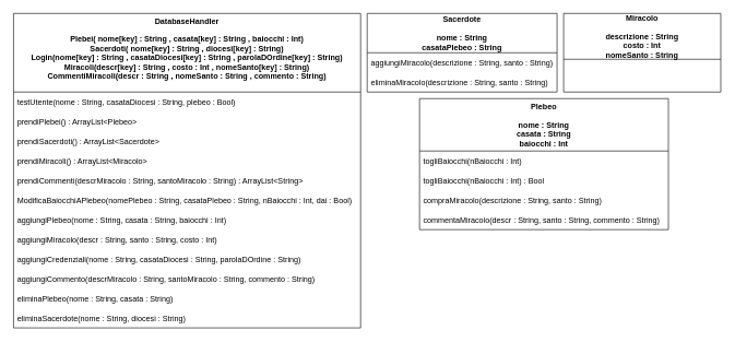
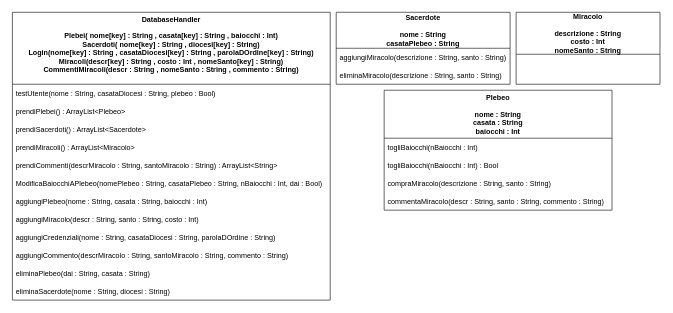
  <mxCell id="0" />
  <mxCell id="1" parent="0" />
  <mxCell id="2" value="Plebeo&#10;&#10;nome : String&#10;casata : String&#10;baiocchi : Int" style="swimlane;fontStyle=1;childLayout=stackLayout;horizontal=1;startSize=80;horizontalStack=0;resizeParent=1;resizeParentMax=0;resizeLast=0;collapsible=1;marginBottom=0;hachureGap=4;" parent="1" vertex="1"><mxGeometry x="640" y="150" width="380" height="200" as="geometry" /></mxCell>
  <mxCell id="3" value="togliBaiocchi(nBaiocchi : Int)" style="text;strokeColor=none;fillColor=none;align=left;verticalAlign=middle;spacingLeft=4;spacingRight=4;overflow=hidden;points=[[0,0.5],[1,0.5]];portConstraint=eastwest;rotatable=0;hachureGap=4;" parent="2" vertex="1"><mxGeometry y="80" width="380" height="30" as="geometry" /></mxCell>
  <mxCell id="4" value="togliBaiocchi(nBaiocchi : Int) : Bool" style="text;strokeColor=none;fillColor=none;align=left;verticalAlign=middle;spacingLeft=4;spacingRight=4;overflow=hidden;points=[[0,0.5],[1,0.5]];portConstraint=eastwest;rotatable=0;hachureGap=4;" parent="2" vertex="1"><mxGeometry y="110" width="380" height="30" as="geometry" /></mxCell>
  <mxCell id="5" value="compraMiracolo(descrizione : String, santo : String)" style="text;strokeColor=none;fillColor=none;align=left;verticalAlign=middle;spacingLeft=4;spacingRight=4;overflow=hidden;points=[[0,0.5],[1,0.5]];portConstraint=eastwest;rotatable=0;hachureGap=4;" parent="2" vertex="1"><mxGeometry y="140" width="380" height="30" as="geometry" /></mxCell>
  <mxCell id="6" value="commentaMiracolo(descr : String, santo : String, commento : String)" style="text;strokeColor=none;fillColor=none;align=left;verticalAlign=middle;spacingLeft=4;spacingRight=4;overflow=hidden;points=[[0,0.5],[1,0.5]];portConstraint=eastwest;rotatable=0;hachureGap=4;" parent="2" vertex="1"><mxGeometry y="170" width="380" height="30" as="geometry" /></mxCell>
  <mxCell id="7" value="Sacerdote&#10;&#10;nome : String&#10;casataPlebeo : String" style="swimlane;fontStyle=1;childLayout=stackLayout;horizontal=1;startSize=60;horizontalStack=0;resizeParent=1;resizeParentMax=0;resizeLast=0;collapsible=1;marginBottom=0;hachureGap=4;" parent="1" vertex="1"><mxGeometry x="560" y="20" width="290" height="120" as="geometry" /></mxCell>
  <mxCell id="8" value="aggiungiMiracolo(descrizione : String, santo : String)" style="text;strokeColor=none;fillColor=none;align=left;verticalAlign=middle;spacingLeft=4;spacingRight=4;overflow=hidden;points=[[0,0.5],[1,0.5]];portConstraint=eastwest;rotatable=0;hachureGap=4;" parent="7" vertex="1"><mxGeometry y="60" width="290" height="30" as="geometry" /></mxCell>
  <mxCell id="9" value="eliminaMiracolo(descrizione : String, santo : String)" style="text;strokeColor=none;fillColor=none;align=left;verticalAlign=middle;spacingLeft=4;spacingRight=4;overflow=hidden;points=[[0,0.5],[1,0.5]];portConstraint=eastwest;rotatable=0;hachureGap=4;" parent="7" vertex="1"><mxGeometry y="90" width="290" height="30" as="geometry" /></mxCell>
  <mxCell id="10" value="Miracolo&#10;&#10;descrizione : String&#10;costo : Int&#10;nomeSanto : String" style="swimlane;fontStyle=1;childLayout=stackLayout;horizontal=1;startSize=70;horizontalStack=0;resizeParent=1;resizeParentMax=0;resizeLast=0;collapsible=1;marginBottom=0;hachureGap=4;" parent="1" vertex="1"><mxGeometry x="860" y="20" width="240" height="120" as="geometry" /></mxCell>
  <mxCell id="11" value="DatabaseHandler&#10;&#10;Plebei( nome[key] : String , casata[key] : String , baiocchi : Int)&#10;Sacerdoti( nome[key] : String , diocesi[key] : String)&#10;Login(nome[key] : String , casataDiocesi[key] : String , parolaDOrdine[key] : String)&#10;Miracoli(descr[key] : String , costo : Int , nomeSanto[key] : String)&#10;CommentiMiracoli(descr : String , nomeSanto : String , commento : String)&#10;" style="swimlane;fontStyle=1;childLayout=stackLayout;horizontal=1;startSize=120;horizontalStack=0;resizeParent=1;resizeParentMax=0;resizeLast=0;collapsible=1;marginBottom=0;hachureGap=4;" parent="1" vertex="1"><mxGeometry x="20" y="20" width="530" height="480" as="geometry" /></mxCell>
  <mxCell id="12" value="testUtente(nome : String, casataDiocesi : String, plebeo : Bool)" style="text;strokeColor=none;fillColor=none;align=left;verticalAlign=middle;spacingLeft=4;spacingRight=4;overflow=hidden;points=[[0,0.5],[1,0.5]];portConstraint=eastwest;rotatable=0;hachureGap=4;" parent="11" vertex="1"><mxGeometry y="120" width="530" height="30" as="geometry" /></mxCell>
  <mxCell id="13" value="prendiPlebei() : ArrayList&lt;Plebeo&gt;" style="text;strokeColor=none;fillColor=none;align=left;verticalAlign=middle;spacingLeft=4;spacingRight=4;overflow=hidden;points=[[0,0.5],[1,0.5]];portConstraint=eastwest;rotatable=0;hachureGap=4;" parent="11" vertex="1"><mxGeometry y="150" width="530" height="30" as="geometry" /></mxCell>
  <mxCell id="14" value="prendiSacerdoti() : ArrayList&lt;Sacerdote&gt;" style="text;strokeColor=none;fillColor=none;align=left;verticalAlign=middle;spacingLeft=4;spacingRight=4;overflow=hidden;points=[[0,0.5],[1,0.5]];portConstraint=eastwest;rotatable=0;hachureGap=4;" parent="11" vertex="1"><mxGeometry y="180" width="530" height="30" as="geometry" /></mxCell>
  <mxCell id="15" value="prendiMiracoli() : ArrayList&lt;Miracolo&gt;" style="text;strokeColor=none;fillColor=none;align=left;verticalAlign=middle;spacingLeft=4;spacingRight=4;overflow=hidden;points=[[0,0.5],[1,0.5]];portConstraint=eastwest;rotatable=0;hachureGap=4;" vertex="1" parent="11"><mxGeometry y="210" width="530" height="30" as="geometry" /></mxCell>
  <mxCell id="16" value="prendiCommenti(descrMiracolo : String, santoMiracolo : String) : ArrayList&lt;String&gt;" style="text;strokeColor=none;fillColor=none;align=left;verticalAlign=middle;spacingLeft=4;spacingRight=4;overflow=hidden;points=[[0,0.5],[1,0.5]];portConstraint=eastwest;rotatable=0;hachureGap=4;" parent="11" vertex="1"><mxGeometry y="240" width="530" height="30" as="geometry" /></mxCell>
  <mxCell id="17" value="ModificaBaiocchiAPlebeo(nomePlebeo : String, casataPlebeo : String, nBaiocchi : Int, dai : Bool)" style="text;strokeColor=none;fillColor=none;align=left;verticalAlign=middle;spacingLeft=4;spacingRight=4;overflow=hidden;points=[[0,0.5],[1,0.5]];portConstraint=eastwest;rotatable=0;hachureGap=4;" parent="11" vertex="1"><mxGeometry y="270" width="530" height="30" as="geometry" /></mxCell>
  <mxCell id="18" value="aggiungiPlebeo(nome : String, casata : String, baiocchi : Int)" style="text;strokeColor=none;fillColor=none;align=left;verticalAlign=middle;spacingLeft=4;spacingRight=4;overflow=hidden;points=[[0,0.5],[1,0.5]];portConstraint=eastwest;rotatable=0;hachureGap=4;" parent="11" vertex="1"><mxGeometry y="300" width="530" height="30" as="geometry" /></mxCell>
  <mxCell id="19" value="aggiungiMiracolo(descr : String, santo : String, costo : Int)" style="text;strokeColor=none;fillColor=none;align=left;verticalAlign=middle;spacingLeft=4;spacingRight=4;overflow=hidden;points=[[0,0.5],[1,0.5]];portConstraint=eastwest;rotatable=0;hachureGap=4;" vertex="1" parent="11"><mxGeometry y="330" width="530" height="30" as="geometry" /></mxCell>
  <mxCell id="20" value="aggiungiCredenziali(nome : String, casataDiocesi : String, parolaDOrdine : String)" style="text;strokeColor=none;fillColor=none;align=left;verticalAlign=middle;spacingLeft=4;spacingRight=4;overflow=hidden;points=[[0,0.5],[1,0.5]];portConstraint=eastwest;rotatable=0;hachureGap=4;" vertex="1" parent="11"><mxGeometry y="360" width="530" height="30" as="geometry" /></mxCell>
  <mxCell id="21" value="aggiungiCommento(descrMiracolo : String, santoMiracolo : String, commento : String)" style="text;strokeColor=none;fillColor=none;align=left;verticalAlign=middle;spacingLeft=4;spacingRight=4;overflow=hidden;points=[[0,0.5],[1,0.5]];portConstraint=eastwest;rotatable=0;hachureGap=4;" vertex="1" parent="11"><mxGeometry y="390" width="530" height="30" as="geometry" /></mxCell>
- <mxCell id="22" value="eliminaPlebeo(nome : String, casata : String)" style="text;strokeColor=none;fillColor=none;align=left;verticalAlign=middle;spacingLeft=4;spacingRight=4;overflow=hidden;points=[[0,0.5],[1,0.5]];portConstraint=eastwest;rotatable=0;hachureGap=4;" parent="11" vertex="1"><mxGeometry y="420" width="530" height="30" as="geometry" /></mxCell>
+ <mxCell id="22" value="eliminaPlebeo(dai : String, casata : String)" style="text;strokeColor=none;fillColor=none;align=left;verticalAlign=middle;spacingLeft=4;spacingRight=4;overflow=hidden;points=[[0,0.5],[1,0.5]];portConstraint=eastwest;rotatable=0;hachureGap=4;" parent="11" vertex="1"><mxGeometry y="420" width="530" height="30" as="geometry" /></mxCell>
  <mxCell id="23" value="eliminaSacerdote(nome : String, diocesi : String)" style="text;strokeColor=none;fillColor=none;align=left;verticalAlign=middle;spacingLeft=4;spacingRight=4;overflow=hidden;points=[[0,0.5],[1,0.5]];portConstraint=eastwest;rotatable=0;hachureGap=4;" vertex="1" parent="11"><mxGeometry y="450" width="530" height="30" as="geometry" /></mxCell>
